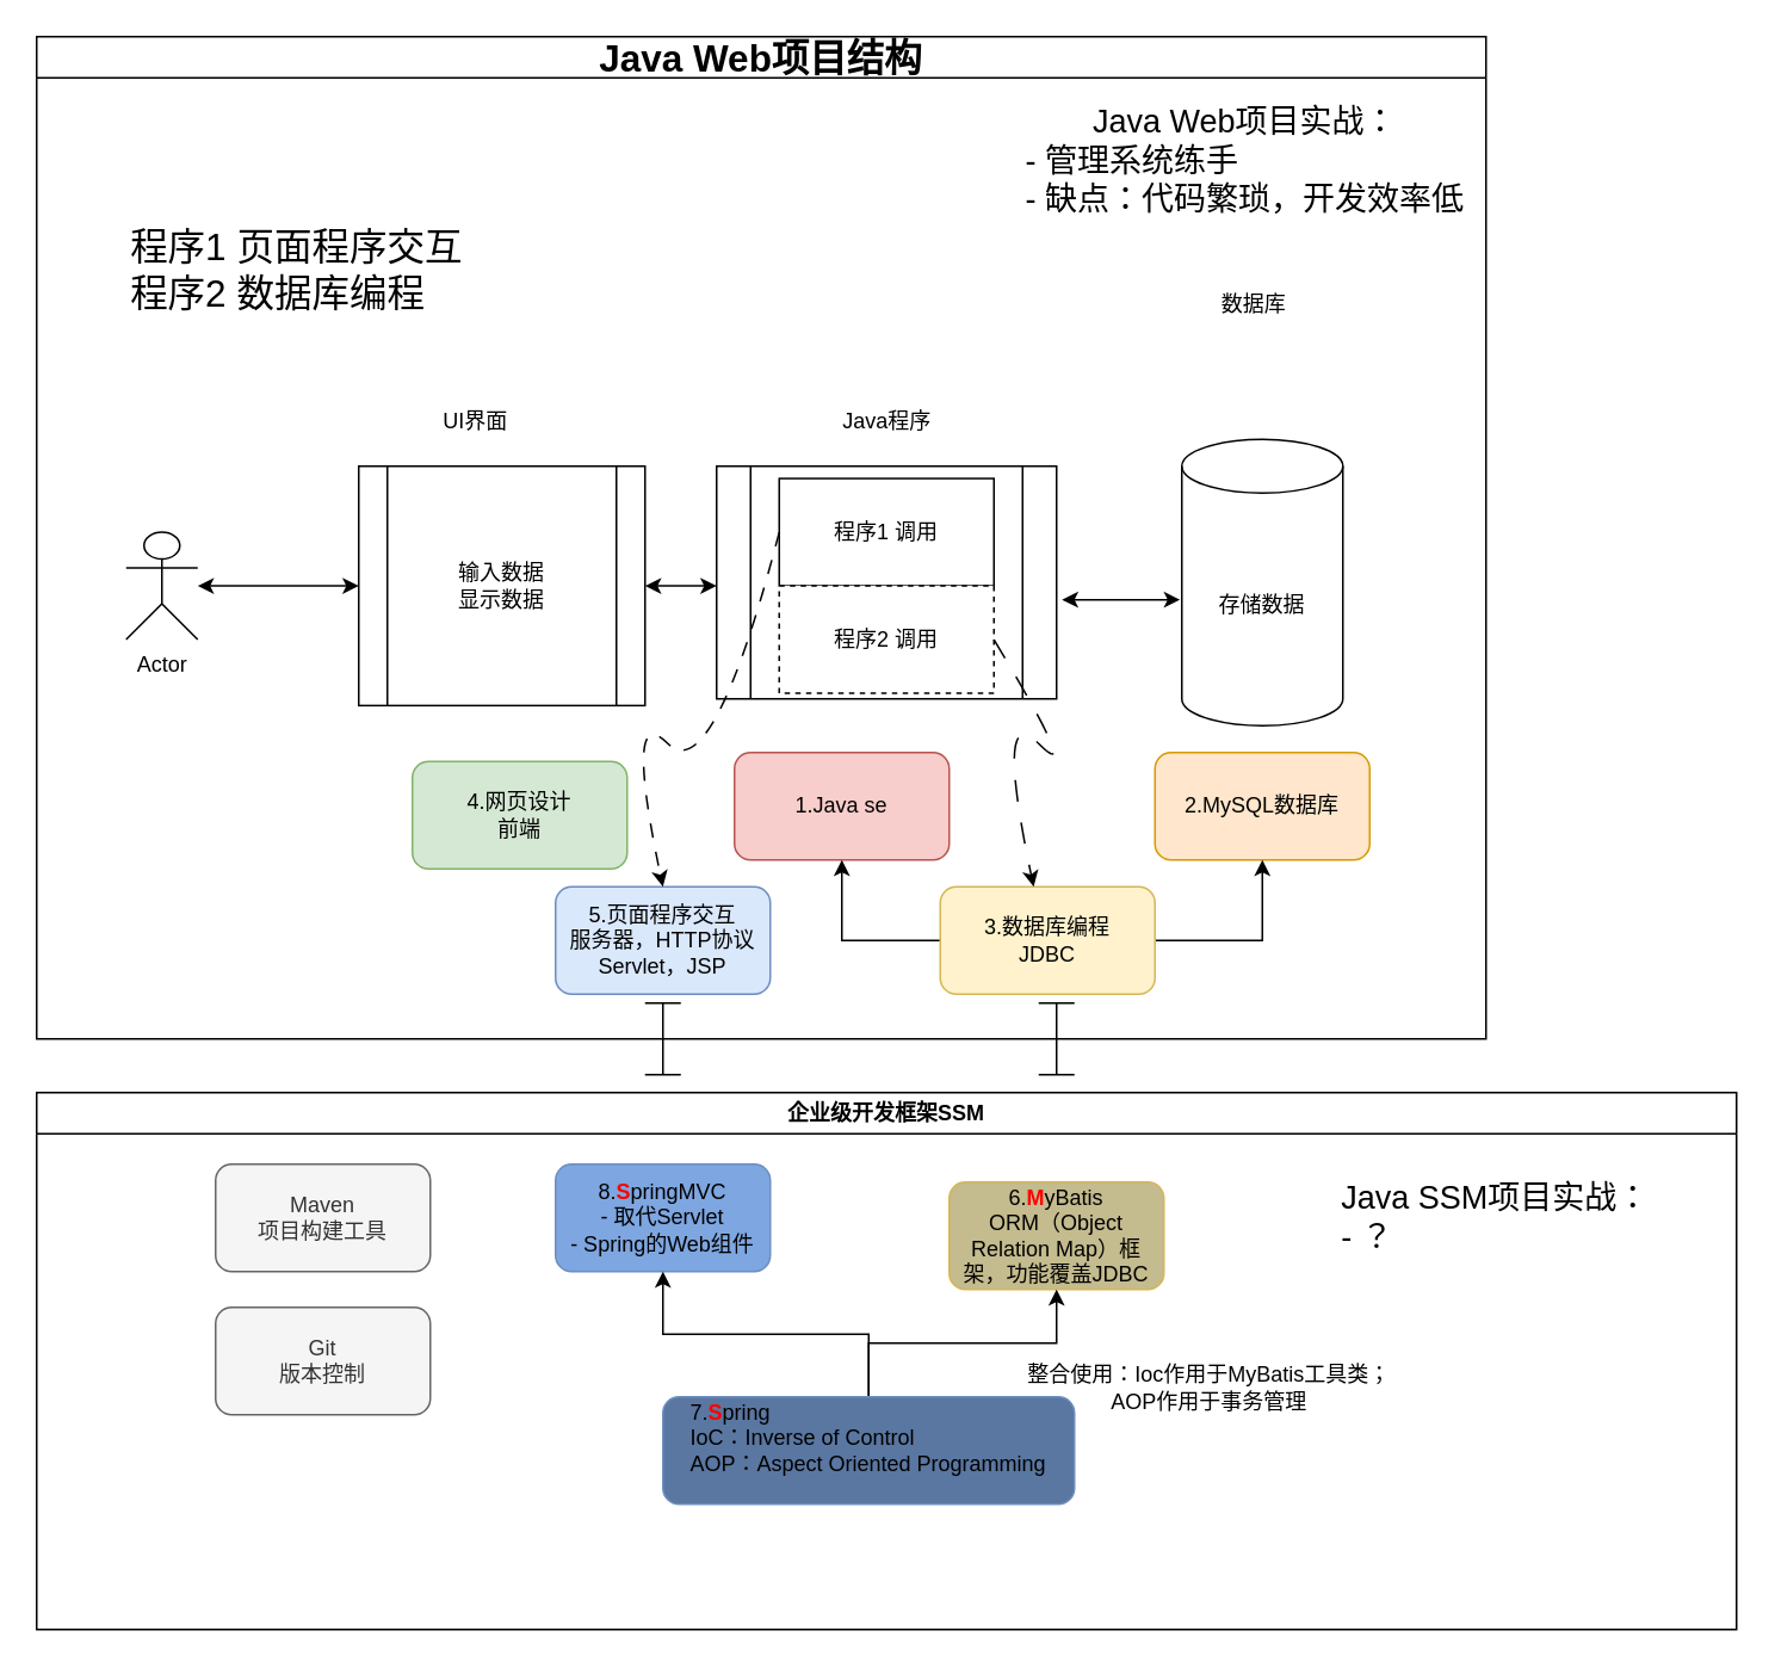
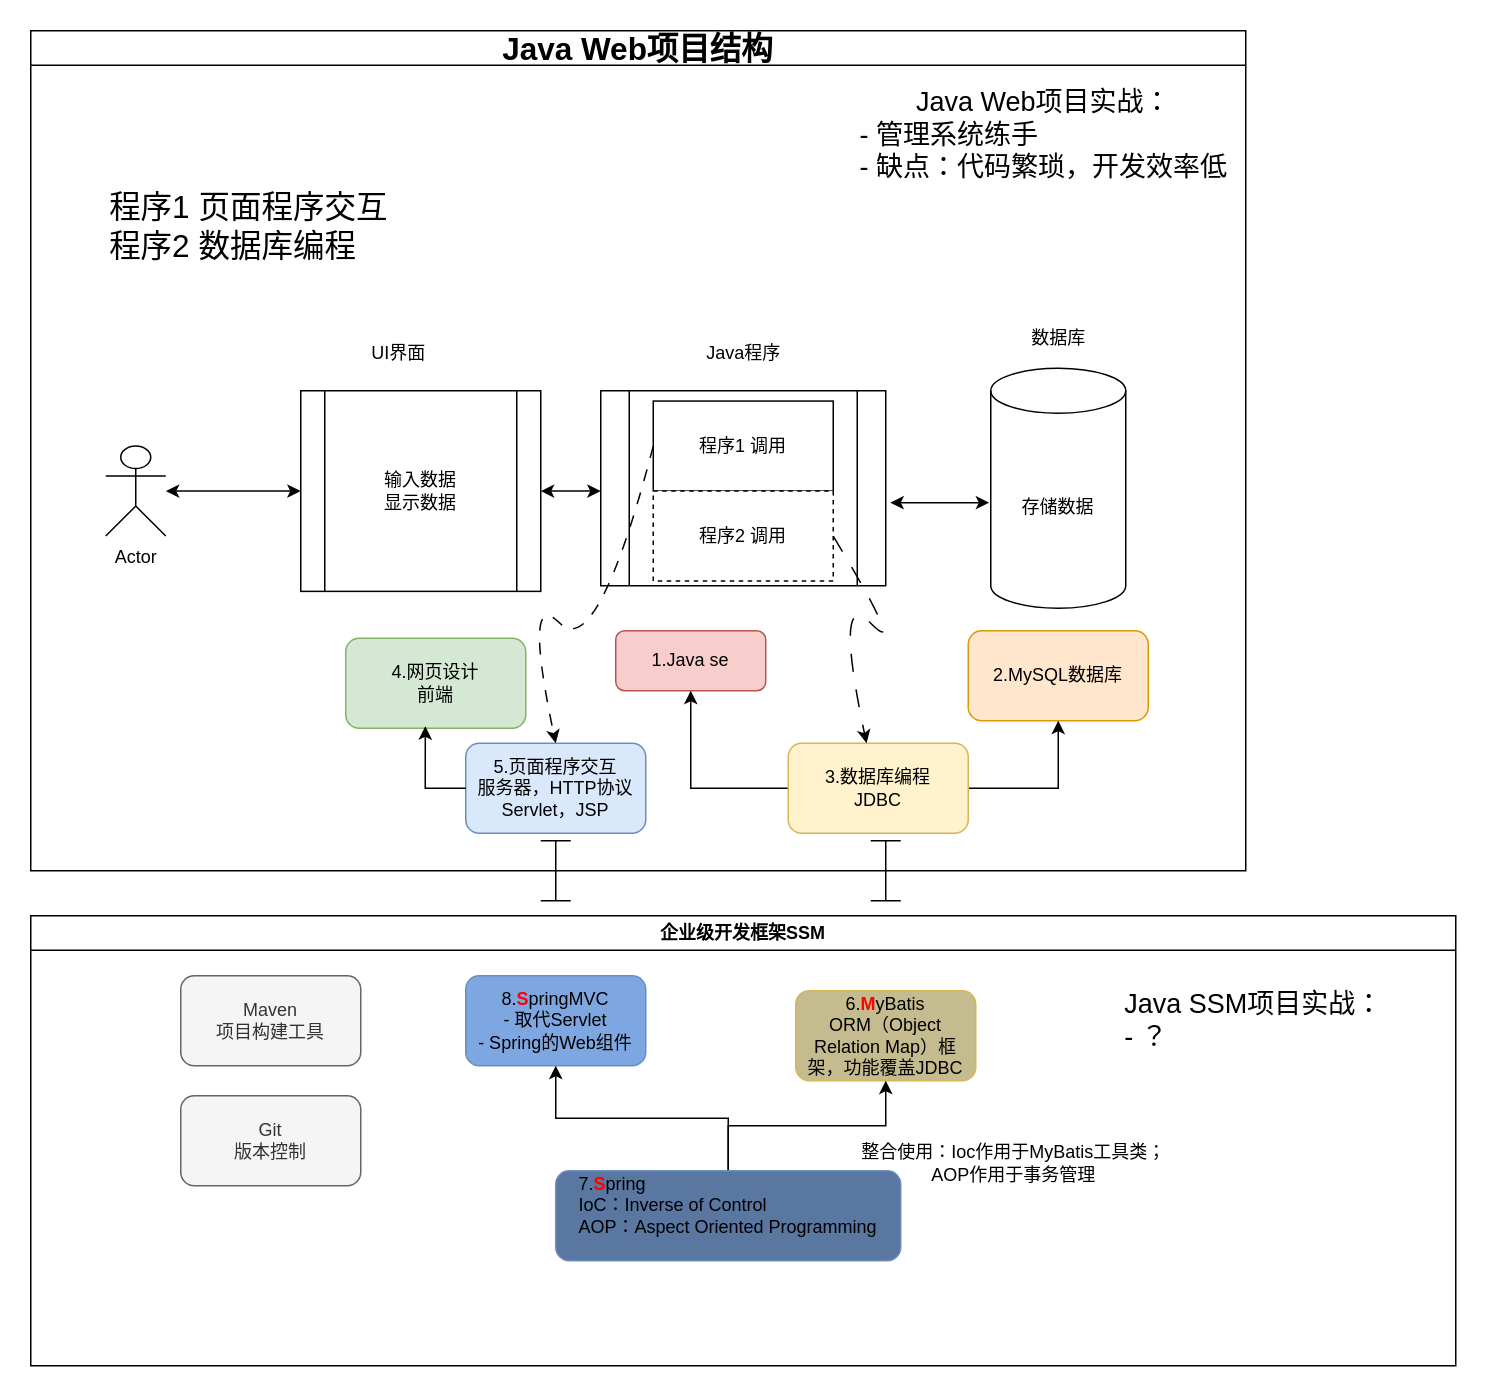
  <mxCell id="0" />
  <mxCell id="1" parent="0" />
  <mxCell id="2" value="输入数据&lt;br&gt;显示数据" style="shape=process;whiteSpace=wrap;html=1;backgroundOutline=1;movable=1;resizable=1;rotatable=1;deletable=1;editable=1;locked=0;connectable=1;" vertex="1" parent="1"><mxGeometry x="200" y="260" width="160" height="133.75" as="geometry" /></mxCell>
  <mxCell id="3" value="&lt;div&gt;&lt;br&gt;&lt;/div&gt;&lt;div&gt;&lt;br&gt;&lt;/div&gt;" style="shape=process;whiteSpace=wrap;html=1;backgroundOutline=1;movable=1;resizable=1;rotatable=1;deletable=1;editable=1;locked=0;connectable=1;" vertex="1" parent="1"><mxGeometry x="400" y="260" width="190" height="130" as="geometry" /></mxCell>
  <mxCell id="4" value="存储数据" style="shape=cylinder3;whiteSpace=wrap;html=1;boundedLbl=1;backgroundOutline=1;size=15;movable=1;resizable=1;rotatable=1;deletable=1;editable=1;locked=0;connectable=1;" vertex="1" parent="1"><mxGeometry x="660" y="245" width="90" height="160" as="geometry" /></mxCell>
  <mxCell id="5" value="UI界面" style="text;html=1;align=center;verticalAlign=middle;resizable=0;points=[];autosize=1;strokeColor=none;fillColor=none;" vertex="1" parent="1"><mxGeometry x="235" y="220" width="60" height="30" as="geometry" /></mxCell>
  <mxCell id="6" value="Java程序" style="text;html=1;align=center;verticalAlign=middle;resizable=0;points=[];autosize=1;strokeColor=none;fillColor=none;" vertex="1" parent="1"><mxGeometry x="460" y="220" width="70" height="30" as="geometry" /></mxCell>
  <mxCell id="7" value="程序1 调用" style="rounded=0;whiteSpace=wrap;html=1;" vertex="1" parent="1"><mxGeometry x="435" y="266.88" width="120" height="60" as="geometry" /></mxCell>
  <mxCell id="8" value="程序2 调用" style="rounded=0;whiteSpace=wrap;html=1;dashed=1;" vertex="1" parent="1"><mxGeometry x="435" y="326.88" width="120" height="60" as="geometry" /></mxCell>
- <mxCell id="9" value="数据库" style="text;html=1;align=center;verticalAlign=middle;resizable=0;points=[];autosize=1;strokeColor=none;fillColor=none;" vertex="1" parent="1"><mxGeometry x="670" y="155" width="60" height="30" as="geometry" /></mxCell>
+ <mxCell id="9" value="数据库" style="text;html=1;align=center;verticalAlign=middle;resizable=0;points=[];autosize=1;strokeColor=none;fillColor=none;" vertex="1" parent="1"><mxGeometry x="675" y="210" width="60" height="30" as="geometry" /></mxCell>
  <mxCell id="10" value="Actor" style="shape=umlActor;verticalLabelPosition=bottom;verticalAlign=top;html=1;outlineConnect=0;" vertex="1" parent="1"><mxGeometry x="70" y="296.88" width="40" height="60" as="geometry" /></mxCell>
  <mxCell id="11" value="" style="endArrow=classic;startArrow=classic;html=1;rounded=0;" edge="1" parent="1" source="10"><mxGeometry width="50" height="50" relative="1" as="geometry"><mxPoint x="150" y="376.88" as="sourcePoint" /><mxPoint x="200" y="326.88" as="targetPoint" /></mxGeometry></mxCell>
  <mxCell id="12" value="" style="endArrow=classic;startArrow=classic;html=1;rounded=0;exitX=1;exitY=0.5;exitDx=0;exitDy=0;" edge="1" parent="1" source="2"><mxGeometry width="50" height="50" relative="1" as="geometry"><mxPoint x="296" y="346.875" as="sourcePoint" /><mxPoint x="400" y="326.88" as="targetPoint" /><Array as="points" /></mxGeometry></mxCell>
  <mxCell id="13" value="" style="endArrow=classic;startArrow=classic;html=1;rounded=0;exitX=1.016;exitY=0.574;exitDx=0;exitDy=0;exitPerimeter=0;entryX=-0.011;entryY=0.56;entryDx=0;entryDy=0;entryPerimeter=0;" edge="1" parent="1" source="3" target="4"><mxGeometry width="50" height="50" relative="1" as="geometry"><mxPoint x="610" y="400" as="sourcePoint" /><mxPoint x="660" y="350" as="targetPoint" /></mxGeometry></mxCell>
- <mxCell id="14" value="1.Java se" style="rounded=1;whiteSpace=wrap;html=1;fillColor=#f8cecc;strokeColor=#b85450;" vertex="1" parent="1"><mxGeometry x="410" y="420" width="120" height="60" as="geometry" /></mxCell>
+ <mxCell id="14" value="1.Java se" style="rounded=1;whiteSpace=wrap;html=1;fillColor=#f8cecc;strokeColor=#b85450;" vertex="1" parent="1"><mxGeometry x="410" y="420" width="100" height="40" as="geometry" /></mxCell>
  <mxCell id="15" value="2.MySQL数据库" style="rounded=1;whiteSpace=wrap;html=1;fillColor=#ffe6cc;strokeColor=#d79b00;" vertex="1" parent="1"><mxGeometry x="645" y="420" width="120" height="60" as="geometry" /></mxCell>
  <mxCell id="16" style="edgeStyle=orthogonalEdgeStyle;rounded=0;orthogonalLoop=1;jettySize=auto;html=1;entryX=0.5;entryY=1;entryDx=0;entryDy=0;exitX=0;exitY=0.5;exitDx=0;exitDy=0;" edge="1" parent="1" source="18" target="14"><mxGeometry relative="1" as="geometry"><mxPoint x="470" y="490" as="targetPoint" /></mxGeometry></mxCell>
  <mxCell id="17" style="edgeStyle=orthogonalEdgeStyle;rounded=0;orthogonalLoop=1;jettySize=auto;html=1;entryX=0.5;entryY=1;entryDx=0;entryDy=0;exitX=1;exitY=0.5;exitDx=0;exitDy=0;" edge="1" parent="1" source="18" target="15"><mxGeometry relative="1" as="geometry" /></mxCell>
  <mxCell id="18" value="3.数据库编程&lt;br&gt;JDBC" style="rounded=1;whiteSpace=wrap;html=1;fillColor=#fff2cc;strokeColor=#d6b656;" vertex="1" parent="1"><mxGeometry x="525" y="495" width="120" height="60" as="geometry" /></mxCell>
  <mxCell id="19" value="4.网页设计&lt;br&gt;前端" style="rounded=1;whiteSpace=wrap;html=1;fillColor=#d5e8d4;strokeColor=#82b366;" vertex="1" parent="1"><mxGeometry x="230" y="425" width="120" height="60" as="geometry" /></mxCell>
  <mxCell id="20" value="5.页面程序交互&lt;br&gt;服务器，HTTP协议&lt;br&gt;Servlet，JSP" style="rounded=1;whiteSpace=wrap;html=1;fillColor=#dae8fc;strokeColor=#6c8ebf;" vertex="1" parent="1"><mxGeometry x="310" y="495" width="120" height="60" as="geometry" /></mxCell>
+ <mxCell id="21" style="edgeStyle=orthogonalEdgeStyle;rounded=0;orthogonalLoop=1;jettySize=auto;html=1;entryX=0.442;entryY=0.978;entryDx=0;entryDy=0;entryPerimeter=0;exitX=0;exitY=0.5;exitDx=0;exitDy=0;" edge="1" parent="1" source="20" target="19"><mxGeometry relative="1" as="geometry" /></mxCell>
  <mxCell id="22" value="" style="curved=1;endArrow=classic;html=1;rounded=0;entryX=0.5;entryY=0;entryDx=0;entryDy=0;dashed=1;dashPattern=8 8;" edge="1" parent="1" target="20"><mxGeometry width="50" height="50" relative="1" as="geometry"><mxPoint x="435.002" y="296.88" as="sourcePoint" /><mxPoint x="310.12" y="466.68" as="targetPoint" /><Array as="points"><mxPoint x="397.8" y="440" /><mxPoint x="347.8" y="390" /></Array></mxGeometry></mxCell>
  <mxCell id="23" value="" style="curved=1;endArrow=classic;html=1;rounded=0;entryX=0.5;entryY=0;entryDx=0;entryDy=0;exitX=1;exitY=0.5;exitDx=0;exitDy=0;dashed=1;dashPattern=12 12;" edge="1" parent="1" source="8"><mxGeometry width="50" height="50" relative="1" as="geometry"><mxPoint x="642.202" y="296.88" as="sourcePoint" /><mxPoint x="577.2" y="495" as="targetPoint" /><Array as="points"><mxPoint x="605" y="440" /><mxPoint x="555" y="390" /></Array></mxGeometry></mxCell>
  <mxCell id="24" value="&lt;b style=&quot;text-wrap: nowrap;&quot;&gt;&lt;font style=&quot;font-size: 21px;&quot;&gt;Java Web项目结构&lt;br&gt;&lt;/font&gt;&lt;/b&gt;" style="swimlane;whiteSpace=wrap;html=1;startSize=23;" vertex="1" parent="1"><mxGeometry x="20" y="20" width="810" height="560" as="geometry"><mxRectangle x="10" y="50" width="220" height="40" as="alternateBounds" /></mxGeometry></mxCell>
  <mxCell id="25" value="&lt;span&gt;&lt;font style=&quot;font-size: 21px;&quot;&gt;&lt;div style=&quot;text-align: left;&quot;&gt;&lt;span style=&quot;background-color: initial; font-size: 12px;&quot;&gt;&lt;font style=&quot;font-size: 21px;&quot;&gt;程序1 页面程序交互&lt;/font&gt;&lt;/span&gt;&lt;/div&gt;&lt;div style=&quot;text-align: left;&quot;&gt;&lt;span style=&quot;background-color: initial; font-size: 12px;&quot;&gt;&lt;font style=&quot;font-size: 21px;&quot;&gt;程序2 数据库编程&lt;/font&gt;&lt;/span&gt;&lt;/div&gt;&lt;/font&gt;&lt;/span&gt;" style="text;html=1;align=center;verticalAlign=middle;resizable=0;points=[];autosize=1;strokeColor=none;fillColor=none;fontStyle=0" vertex="1" parent="24"><mxGeometry x="40" y="100" width="210" height="60" as="geometry" /></mxCell>
  <mxCell id="26" value="" style="shape=crossbar;whiteSpace=wrap;html=1;rounded=1;direction=south;" vertex="1" parent="24"><mxGeometry x="560" y="540" width="20" height="40" as="geometry" /></mxCell>
  <mxCell id="27" value="&lt;font style=&quot;font-size: 18px;&quot;&gt;Java Web项目实战：&lt;br&gt;&lt;div style=&quot;&quot;&gt;&lt;div style=&quot;text-align: left;&quot;&gt;&lt;span style=&quot;background-color: initial;&quot;&gt;- 管理系统练手&lt;/span&gt;&lt;/div&gt;&lt;div style=&quot;text-align: left;&quot;&gt;&lt;span style=&quot;background-color: initial;&quot;&gt;- 缺点：代码繁琐，开发效率低&lt;/span&gt;&lt;/div&gt;&lt;/div&gt;&lt;/font&gt;" style="text;html=1;align=center;verticalAlign=middle;resizable=0;points=[];autosize=1;strokeColor=none;fillColor=none;" vertex="1" parent="24"><mxGeometry x="540" y="30" width="270" height="80" as="geometry" /></mxCell>
  <mxCell id="28" value="" style="shape=crossbar;whiteSpace=wrap;html=1;rounded=1;direction=south;" vertex="1" parent="1"><mxGeometry x="360" y="560" width="20" height="40" as="geometry" /></mxCell>
  <mxCell id="29" value="企业级开发框架SSM" style="swimlane;whiteSpace=wrap;html=1;" vertex="1" parent="1"><mxGeometry x="20" y="610" width="950" height="300" as="geometry"><mxRectangle x="10" y="640" width="150" height="30" as="alternateBounds" /></mxGeometry></mxCell>
  <mxCell id="30" value="8.&lt;b&gt;&lt;font color=&quot;#ff0000&quot;&gt;S&lt;/font&gt;&lt;/b&gt;pringMVC&lt;br&gt;- 取代Servlet&lt;br&gt;- Spring的&lt;span style=&quot;background-color: initial;&quot;&gt;Web组件&lt;/span&gt;" style="rounded=1;whiteSpace=wrap;html=1;fillColor=#7EA6E0;strokeColor=#6c8ebf;" vertex="1" parent="29"><mxGeometry x="290" y="40" width="120" height="60" as="geometry" /></mxCell>
  <mxCell id="31" value="6.&lt;b&gt;&lt;font color=&quot;#ff0000&quot;&gt;M&lt;/font&gt;&lt;/b&gt;yBatis&lt;br&gt;ORM（Object Relation Map）框架，功能覆盖JDBC" style="rounded=1;whiteSpace=wrap;html=1;fillColor=#C4BB8E;strokeColor=#d6b656;" vertex="1" parent="29"><mxGeometry x="510" y="50" width="120" height="60" as="geometry" /></mxCell>
  <mxCell id="32" value="Maven&lt;br&gt;项目构建工具" style="rounded=1;whiteSpace=wrap;html=1;fillColor=#f5f5f5;strokeColor=#666666;fontColor=#333333;" vertex="1" parent="29"><mxGeometry x="100" y="40" width="120" height="60" as="geometry" /></mxCell>
  <mxCell id="33" value="Git&lt;br&gt;版本控制" style="rounded=1;whiteSpace=wrap;html=1;fillColor=#f5f5f5;strokeColor=#666666;fontColor=#333333;" vertex="1" parent="29"><mxGeometry x="100" y="120" width="120" height="60" as="geometry" /></mxCell>
  <mxCell id="34" value="&lt;font style=&quot;font-size: 18px;&quot;&gt;Java SSM项目实战：&lt;br&gt;&lt;div style=&quot;&quot;&gt;&lt;div style=&quot;text-align: left;&quot;&gt;&lt;span style=&quot;background-color: initial;&quot;&gt;- ？&lt;/span&gt;&lt;/div&gt;&lt;/div&gt;&lt;/font&gt;" style="text;html=1;align=center;verticalAlign=middle;resizable=0;points=[];autosize=1;strokeColor=none;fillColor=none;" vertex="1" parent="29"><mxGeometry x="715" y="40" width="200" height="60" as="geometry" /></mxCell>
  <mxCell id="35" style="edgeStyle=orthogonalEdgeStyle;rounded=0;orthogonalLoop=1;jettySize=auto;html=1;entryX=0.5;entryY=1;entryDx=0;entryDy=0;" edge="1" parent="1" source="37" target="31"><mxGeometry relative="1" as="geometry" /></mxCell>
  <mxCell id="36" style="edgeStyle=orthogonalEdgeStyle;rounded=0;orthogonalLoop=1;jettySize=auto;html=1;entryX=0.5;entryY=1;entryDx=0;entryDy=0;" edge="1" parent="1" source="37" target="30"><mxGeometry relative="1" as="geometry" /></mxCell>
  <mxCell id="37" value="&lt;div style=&quot;text-align: left;&quot;&gt;&lt;span style=&quot;background-color: initial;&quot;&gt;7.&lt;b&gt;&lt;font color=&quot;#ff0000&quot;&gt;S&lt;/font&gt;&lt;/b&gt;pring&lt;/span&gt;&lt;/div&gt;&lt;div&gt;&lt;div style=&quot;text-align: left;&quot;&gt;&lt;span style=&quot;background-color: initial;&quot;&gt;IoC：Inverse of Control&lt;/span&gt;&lt;/div&gt;&lt;div style=&quot;text-align: left;&quot;&gt;&lt;span style=&quot;background-color: initial;&quot;&gt;AOP：Aspect Oriented Programming&lt;/span&gt;&lt;/div&gt;&lt;br&gt;&lt;/div&gt;" style="rounded=1;whiteSpace=wrap;html=1;fillColor=#5A77A1;strokeColor=#6c8ebf;" vertex="1" parent="1"><mxGeometry x="370" y="780" width="230" height="60" as="geometry" /></mxCell>
  <mxCell id="38" value="整合使用：Ioc作用于MyBatis工具类；&lt;br&gt;AOP作用于事务管理" style="text;html=1;align=center;verticalAlign=middle;resizable=0;points=[];autosize=1;strokeColor=none;fillColor=none;" vertex="1" parent="1"><mxGeometry x="560" y="755" width="230" height="40" as="geometry" /></mxCell>
